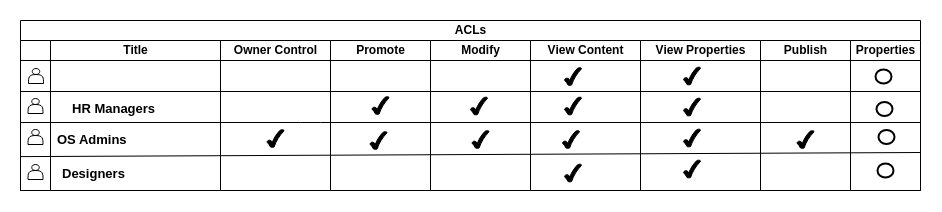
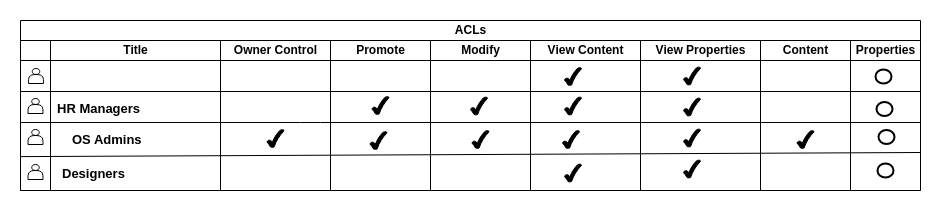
  <mxCell id="0" />
  <mxCell id="1" parent="0" />
  <mxCell id="2" value="ACLs" style="swimlane;html=1;childLayout=stackLayout;resizeParent=1;resizeParentMax=0;startSize=20;" vertex="1" parent="1"><mxGeometry x="20" y="20" width="900" height="170" as="geometry"><mxRectangle x="150" y="10" width="60" height="20" as="alternateBounds" /></mxGeometry></mxCell>
  <mxCell id="3" value="" style="swimlane;html=1;startSize=20;" vertex="1" parent="2"><mxGeometry y="20" width="30" height="150" as="geometry" /></mxCell>
  <mxCell id="4" value="" style="shape=actor;whiteSpace=wrap;html=1;" vertex="1" parent="3"><mxGeometry x="8" y="28" width="15" height="15" as="geometry" /></mxCell>
  <mxCell id="5" value="" style="shape=actor;whiteSpace=wrap;html=1;" vertex="1" parent="3"><mxGeometry x="7.5" y="58" width="15" height="15" as="geometry" /></mxCell>
  <mxCell id="6" value="" style="shape=actor;whiteSpace=wrap;html=1;" vertex="1" parent="3"><mxGeometry x="7.5" y="89" width="15" height="15" as="geometry" /></mxCell>
  <mxCell id="7" value="" style="shape=actor;whiteSpace=wrap;html=1;" vertex="1" parent="3"><mxGeometry x="7.5" y="124" width="15" height="15" as="geometry" /></mxCell>
  <mxCell id="8" value="Title" style="swimlane;html=1;startSize=20;" vertex="1" parent="2"><mxGeometry x="30" y="20" width="170" height="150" as="geometry"><mxRectangle x="120" y="20" width="70" height="170" as="alternateBounds" /></mxGeometry></mxCell>
- <mxCell id="9" value="&lt;font color=&quot;#000000&quot; style=&quot;font-size: 13px;&quot;&gt;HR Managers&lt;/font&gt;" style="text;html=1;resizable=0;points=[];autosize=1;align=left;verticalAlign=top;spacingTop=-4;fontColor=#FF0000;fontSize=13;fontStyle=1" vertex="1" parent="8"><mxGeometry x="20" y="57.5" width="90" height="20" as="geometry" /></mxCell>
- <mxCell id="10" value="&lt;font color=&quot;#000000&quot; style=&quot;font-size: 13px&quot;&gt;OS Admins&lt;br&gt;&lt;/font&gt;" style="text;html=1;resizable=0;points=[];autosize=1;align=left;verticalAlign=top;spacingTop=-4;fontColor=#FF0000;fontSize=13;fontStyle=1" vertex="1" parent="8"><mxGeometry x="5" y="89" width="80" height="20" as="geometry" /></mxCell>
+ <mxCell id="9" value="&lt;font color=&quot;#000000&quot; style=&quot;font-size: 13px;&quot;&gt;HR Managers&lt;/font&gt;" style="text;html=1;resizable=0;points=[];autosize=1;align=left;verticalAlign=top;spacingTop=-4;fontColor=#FF0000;fontSize=13;fontStyle=1" vertex="1" parent="8"><mxGeometry x="5" y="57.5" width="90" height="20" as="geometry" /></mxCell>
+ <mxCell id="10" value="&lt;font color=&quot;#000000&quot; style=&quot;font-size: 13px&quot;&gt;OS Admins&lt;br&gt;&lt;/font&gt;" style="text;html=1;resizable=0;points=[];autosize=1;align=left;verticalAlign=top;spacingTop=-4;fontColor=#FF0000;fontSize=13;fontStyle=1" vertex="1" parent="8"><mxGeometry x="20" y="89" width="80" height="20" as="geometry" /></mxCell>
  <mxCell id="11" value="&lt;font color=&quot;#000000&quot; style=&quot;font-size: 13px&quot;&gt;Designers&lt;br&gt;&lt;/font&gt;" style="text;html=1;resizable=0;points=[];autosize=1;align=left;verticalAlign=top;spacingTop=-4;fontColor=#FF0000;fontSize=13;fontStyle=1" vertex="1" parent="8"><mxGeometry x="10" y="123" width="70" height="20" as="geometry" /></mxCell>
  <mxCell id="12" value="Owner Control" style="swimlane;html=1;startSize=20;" vertex="1" parent="2"><mxGeometry x="200" y="20" width="110" height="150" as="geometry"><mxRectangle x="120" y="20" width="70" height="170" as="alternateBounds" /></mxGeometry></mxCell>
  <mxCell id="13" value="" style="verticalLabelPosition=bottom;verticalAlign=top;html=1;shape=mxgraph.basic.tick;strokeWidth=1;fontSize=13;fontColor=#FF0000;fillColor=#000000;" vertex="1" parent="12"><mxGeometry x="46.5" y="89" width="17" height="18" as="geometry" /></mxCell>
  <mxCell id="14" value="Promote" style="swimlane;html=1;startSize=20;" vertex="1" parent="2"><mxGeometry x="310" y="20" width="100" height="150" as="geometry"><mxRectangle x="470" y="20" width="70" height="150" as="alternateBounds" /></mxGeometry></mxCell>
  <mxCell id="15" value="" style="verticalLabelPosition=bottom;verticalAlign=top;html=1;shape=mxgraph.basic.tick;strokeWidth=1;fontSize=13;fontColor=#FF0000;fillColor=#000000;" vertex="1" parent="14"><mxGeometry x="41.5" y="56" width="17" height="18" as="geometry" /></mxCell>
  <mxCell id="16" value="" style="verticalLabelPosition=bottom;verticalAlign=top;html=1;shape=mxgraph.basic.tick;strokeWidth=1;fontSize=13;fontColor=#FF0000;fillColor=#000000;" vertex="1" parent="14"><mxGeometry x="39.5" y="91" width="17" height="18" as="geometry" /></mxCell>
  <mxCell id="17" value="Modify" style="swimlane;html=1;startSize=20;" vertex="1" parent="2"><mxGeometry x="410" y="20" width="100" height="150" as="geometry"><mxRectangle x="470" y="20" width="70" height="150" as="alternateBounds" /></mxGeometry></mxCell>
  <mxCell id="18" value="" style="verticalLabelPosition=bottom;verticalAlign=top;html=1;shape=mxgraph.basic.tick;strokeWidth=1;fontSize=13;fontColor=#FF0000;fillColor=#000000;" vertex="1" parent="17"><mxGeometry x="40" y="56.5" width="17" height="18" as="geometry" /></mxCell>
  <mxCell id="19" value="" style="verticalLabelPosition=bottom;verticalAlign=top;html=1;shape=mxgraph.basic.tick;strokeWidth=1;fontSize=13;fontColor=#FF0000;fillColor=#000000;" vertex="1" parent="17"><mxGeometry x="41.5" y="90" width="17" height="18" as="geometry" /></mxCell>
  <mxCell id="20" value="View Content" style="swimlane;html=1;startSize=20;" vertex="1" parent="2"><mxGeometry x="510" y="20" width="110" height="150" as="geometry"><mxRectangle x="470" y="20" width="70" height="150" as="alternateBounds" /></mxGeometry></mxCell>
  <mxCell id="21" value="" style="verticalLabelPosition=bottom;verticalAlign=top;html=1;shape=mxgraph.basic.tick;strokeWidth=1;fontSize=13;fontColor=#FF0000;fillColor=#000000;" vertex="1" parent="20"><mxGeometry x="34" y="27" width="17" height="18" as="geometry" /></mxCell>
  <mxCell id="22" value="" style="verticalLabelPosition=bottom;verticalAlign=top;html=1;shape=mxgraph.basic.tick;strokeWidth=1;fontSize=13;fontColor=#FF0000;fillColor=#000000;" vertex="1" parent="20"><mxGeometry x="32" y="90" width="17" height="18" as="geometry" /></mxCell>
  <mxCell id="23" value="View Properties" style="swimlane;html=1;startSize=20;" vertex="1" parent="2"><mxGeometry x="620" y="20" width="120" height="150" as="geometry"><mxRectangle x="470" y="20" width="70" height="150" as="alternateBounds" /></mxGeometry></mxCell>
  <mxCell id="24" value="" style="verticalLabelPosition=bottom;verticalAlign=top;html=1;shape=mxgraph.basic.tick;strokeWidth=1;fontSize=13;fontColor=#FF0000;fillColor=#000000;" vertex="1" parent="23"><mxGeometry x="43" y="26.5" width="17" height="18" as="geometry" /></mxCell>
  <mxCell id="25" value="" style="verticalLabelPosition=bottom;verticalAlign=top;html=1;shape=mxgraph.basic.tick;strokeWidth=1;fontSize=13;fontColor=#FF0000;fillColor=#000000;" vertex="1" parent="23"><mxGeometry x="43" y="57.5" width="17" height="18" as="geometry" /></mxCell>
  <mxCell id="26" value="" style="verticalLabelPosition=bottom;verticalAlign=top;html=1;shape=mxgraph.basic.tick;strokeWidth=1;fontSize=13;fontColor=#FF0000;fillColor=#000000;" vertex="1" parent="23"><mxGeometry x="43" y="88.5" width="17" height="18" as="geometry" /></mxCell>
- <mxCell id="27" value="Publish" style="swimlane;html=1;startSize=20;" vertex="1" parent="2"><mxGeometry x="740" y="20" width="90" height="150" as="geometry"><mxRectangle x="470" y="20" width="70" height="150" as="alternateBounds" /></mxGeometry></mxCell>
+ <mxCell id="27" value="Content" style="swimlane;html=1;startSize=20;" vertex="1" parent="2"><mxGeometry x="740" y="20" width="90" height="150" as="geometry"><mxRectangle x="470" y="20" width="70" height="150" as="alternateBounds" /></mxGeometry></mxCell>
  <mxCell id="28" value="" style="verticalLabelPosition=bottom;verticalAlign=top;html=1;shape=mxgraph.basic.tick;strokeWidth=1;fontSize=13;fontColor=#FF0000;fillColor=#000000;" vertex="1" parent="27"><mxGeometry x="36.5" y="90" width="17" height="18" as="geometry" /></mxCell>
  <mxCell id="29" value="Properties" style="swimlane;html=1;startSize=20;" vertex="1" parent="2"><mxGeometry x="830" y="20" width="70" height="150" as="geometry"><mxRectangle x="470" y="20" width="70" height="150" as="alternateBounds" /></mxGeometry></mxCell>
  <mxCell id="30" value="" style="ellipse;shape=doubleEllipse;margin=10;strokeWidth=2;fontSize=14;whiteSpace=wrap;html=1;align=center;fillColor=#FFFFFF;" vertex="1" parent="29"><mxGeometry x="25" y="29" width="16" height="14" as="geometry" /></mxCell>
  <mxCell id="31" value="" style="endArrow=none;html=1;exitX=0;exitY=0.5;exitDx=0;exitDy=0;" edge="1" parent="2"><mxGeometry width="50" height="50" relative="1" as="geometry"><mxPoint y="102" as="sourcePoint" /><mxPoint x="900" y="102" as="targetPoint" /><Array as="points"><mxPoint x="290" y="102" /></Array></mxGeometry></mxCell>
  <mxCell id="32" value="" style="endArrow=none;html=1;exitX=0;exitY=0.75;exitDx=0;exitDy=0;" edge="1" parent="2"><mxGeometry width="50" height="50" relative="1" as="geometry"><mxPoint x="-0.353" y="136.118" as="sourcePoint" /><mxPoint x="900" y="132" as="targetPoint" /></mxGeometry></mxCell>
  <mxCell id="33" value="" style="endArrow=none;html=1;" edge="1" parent="1"><mxGeometry width="50" height="50" relative="1" as="geometry"><mxPoint x="20" y="91" as="sourcePoint" /><mxPoint x="920" y="91" as="targetPoint" /></mxGeometry></mxCell>
  <mxCell id="34" value="" style="verticalLabelPosition=bottom;verticalAlign=top;html=1;shape=mxgraph.basic.tick;strokeWidth=1;fontSize=13;fontColor=#FF0000;fillColor=#000000;" vertex="1" parent="1"><mxGeometry x="564" y="96.5" width="17" height="18" as="geometry" /></mxCell>
  <mxCell id="35" value="" style="verticalLabelPosition=bottom;verticalAlign=top;html=1;shape=mxgraph.basic.tick;strokeWidth=1;fontSize=13;fontColor=#FF0000;fillColor=#000000;" vertex="1" parent="1"><mxGeometry x="564" y="163.5" width="17" height="18" as="geometry" /></mxCell>
  <mxCell id="36" value="" style="verticalLabelPosition=bottom;verticalAlign=top;html=1;shape=mxgraph.basic.tick;strokeWidth=1;fontSize=13;fontColor=#FF0000;fillColor=#000000;" vertex="1" parent="1"><mxGeometry x="683" y="159.5" width="17" height="18" as="geometry" /></mxCell>
  <mxCell id="37" value="" style="ellipse;shape=doubleEllipse;margin=10;strokeWidth=2;fontSize=14;whiteSpace=wrap;html=1;align=center;fillColor=#FFFFFF;" vertex="1" parent="1"><mxGeometry x="876" y="101.5" width="16" height="14" as="geometry" /></mxCell>
  <mxCell id="38" value="" style="ellipse;shape=doubleEllipse;margin=10;strokeWidth=2;fontSize=14;whiteSpace=wrap;html=1;align=center;fillColor=#FFFFFF;" vertex="1" parent="1"><mxGeometry x="878" y="129.5" width="16" height="14" as="geometry" /></mxCell>
  <mxCell id="39" value="" style="ellipse;shape=doubleEllipse;margin=10;strokeWidth=2;fontSize=14;whiteSpace=wrap;html=1;align=center;fillColor=#FFFFFF;" vertex="1" parent="1"><mxGeometry x="877" y="163" width="16" height="14" as="geometry" /></mxCell>
